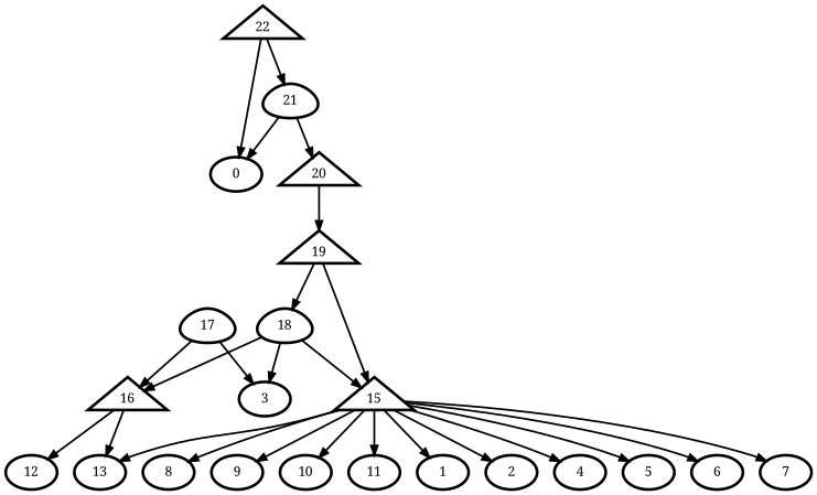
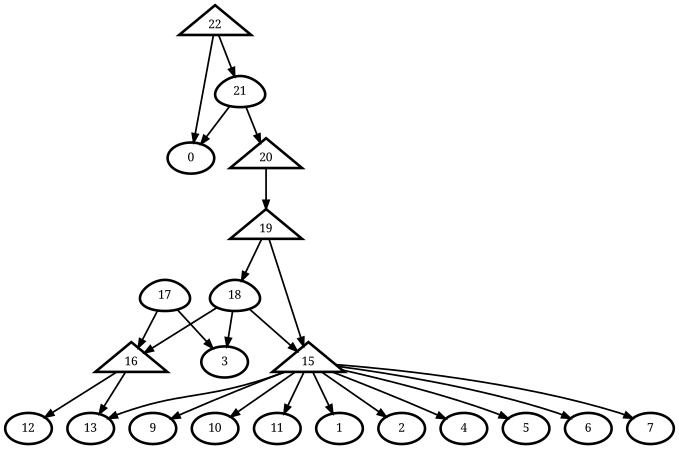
  digraph {
    fontname="Noto Serif"
    node [fontname="Noto Serif" penwidth=3]
    edge [fontname="Noto Serif" penwidth=2]
    n1 [label=0]
    n2 [label=1]
    n3 [label=2]
    n4 [label=3]
    n5 [label=4]
    n6 [label=5]
    n7 [label=6]
    n8 [label=7]
-   n9 [label=8]
    n10 [label=9]
    n11 [label=10]
    n12 [label=11]
    n13 [label=12]
    n14 [label=13]
    n15 [label=17 shape=egg]
    n16 [label=16 shape=triangle]
    n17 [label=18 shape=egg]
    n18 [label=15 shape=triangle]
    n19 [label=21 shape=egg]
    n20 [label=20 shape=triangle]
    n21 [label=19 shape=triangle]
    n22 [label=22 shape=triangle]
    n15 -> n4
    n15 -> n16
    n16 -> n13
    n16 -> n14
    n17 -> n4
    n17 -> n16
    n17 -> n18
    n18 -> n2
    n18 -> n3
    n18 -> n5
    n18 -> n6
    n18 -> n7
    n18 -> n8
-   n18 -> n9
    n18 -> n10
    n18 -> n11
    n18 -> n12
    n18 -> n14
    n19 -> n1
    n19 -> n20
    n20 -> n21
    n21 -> n17
    n21 -> n18
    n22 -> n1
    n22 -> n19
  }
